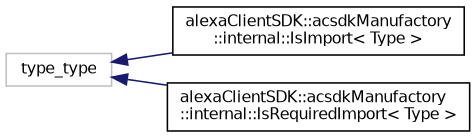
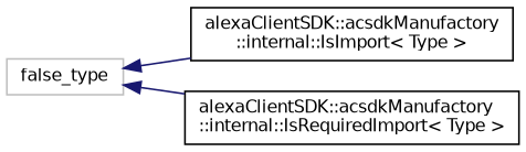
  digraph {
    rankdir=LR
    node [color=black fillcolor=white fontname=Helvetica fontsize=10 shape=record style=filled]
    edge [color=midnightblue dir=back fontname=Helvetica fontsize=10 labelfontname=Helvetica labelfontsize=10 style=solid]
-   n1 [color=grey75 height=0.2 label=type_type width=0.4]
+   n1 [color=grey75 height=0.2 label=false_type width=0.4]
    n2 [height=0.2 label="alexaClientSDK::acsdkManufactory\l::internal::IsImport\< Type \>" width=0.4]
    n3 [height=0.2 label="alexaClientSDK::acsdkManufactory\l::internal::IsRequiredImport\< Type \>" width=0.4]
    n1 -> n2
    n1 -> n3
  }
